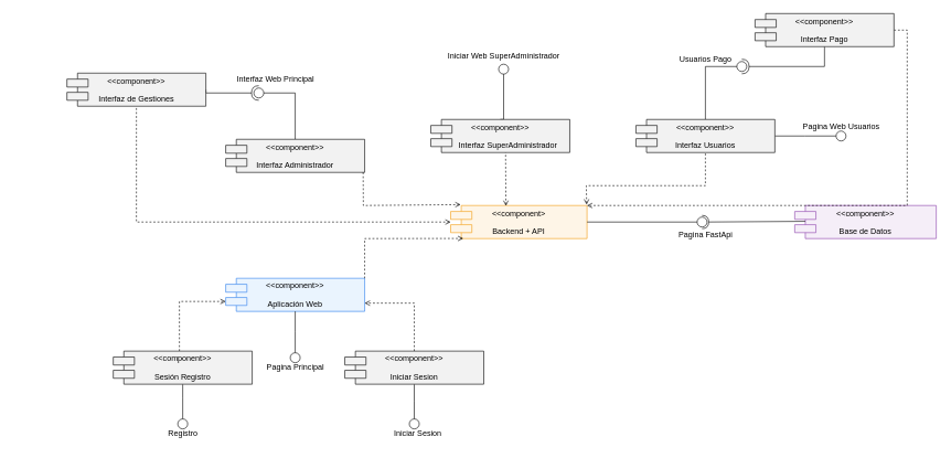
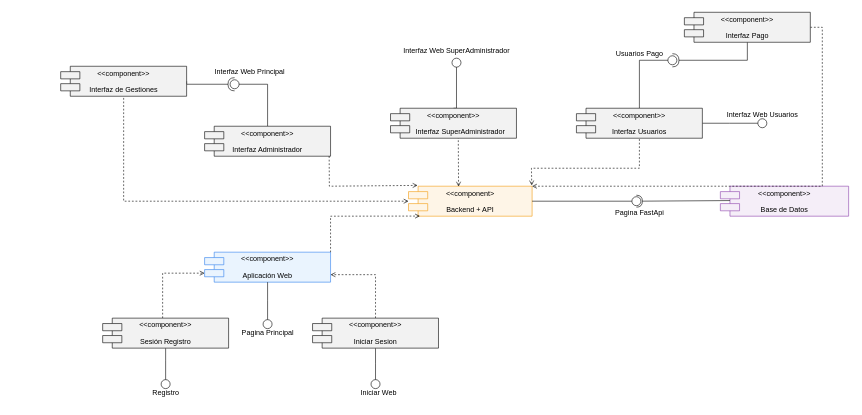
  <mxCell id="0" />
  <mxCell id="1" parent="0" />
  <mxCell id="2" value="&lt;&lt;component&gt;&gt;&#10;&#10;Aplicación Web" style="shape=component;align=center;verticalAlign=middle;rounded=0;shadow=0;glass=0;strokeColor=#2F80ED;fillColor=#EAF4FE;" parent="1" vertex="1"><mxGeometry x="340" y="420" width="210" height="50" as="geometry" /></mxCell>
  <mxCell id="3" style="edgeStyle=orthogonalEdgeStyle;rounded=0;orthogonalLoop=1;jettySize=auto;html=1;entryX=0.5;entryY=1;entryDx=0;entryDy=0;dashed=1;endArrow=none;endFill=0;startArrow=open;startFill=0;" parent="1" source="4" target="36" edge="1"><mxGeometry relative="1" as="geometry" /></mxCell>
  <mxCell id="4" value="&lt;&lt;component&gt;&#10;&#10;Backend + API" style="shape=component;align=center;verticalAlign=middle;rounded=0;shadow=0;glass=0;strokeColor=#F39C12;fillColor=#FEF5E7;" parent="1" vertex="1"><mxGeometry x="680" y="310" width="206.1" height="50" as="geometry" /></mxCell>
  <mxCell id="5" value="&lt;&lt;component&gt;&gt;&#10;&#10;Base de Datos" style="shape=component;align=center;verticalAlign=middle;rounded=0;shadow=0;glass=0;strokeColor=#8E44AD;fillColor=#F5EEF8;" parent="1" vertex="1"><mxGeometry x="1200" y="310" width="213.9" height="50" as="geometry" /></mxCell>
  <mxCell id="6" value="" style="rounded=0;orthogonalLoop=1;jettySize=auto;html=1;endArrow=halfCircle;endFill=0;endSize=8;strokeWidth=1;sketch=0;exitX=0.075;exitY=0.479;exitDx=0;exitDy=0;exitPerimeter=0;" parent="1" source="5" edge="1"><mxGeometry relative="1" as="geometry"><mxPoint x="1370" y="290" as="sourcePoint" /><mxPoint x="1060" y="335" as="targetPoint" /></mxGeometry></mxCell>
  <mxCell id="7" value="" style="rounded=0;orthogonalLoop=1;jettySize=auto;html=1;endArrow=oval;endFill=0;sketch=0;sourcePerimeterSpacing=0;targetPerimeterSpacing=0;endSize=15;exitX=1;exitY=0.5;exitDx=0;exitDy=0;" parent="1" source="4" edge="1"><mxGeometry relative="1" as="geometry"><mxPoint x="1410" y="364.66" as="sourcePoint" /><mxPoint x="1060" y="335" as="targetPoint" /><Array as="points" /></mxGeometry></mxCell>
  <mxCell id="8" value="" style="ellipse;whiteSpace=wrap;html=1;align=center;aspect=fixed;fillColor=none;strokeColor=none;resizable=0;perimeter=centerPerimeter;rotatable=0;allowArrows=0;points=[];outlineConnect=1;" parent="1" vertex="1"><mxGeometry x="25" y="220" width="10" height="10" as="geometry" /></mxCell>
  <mxCell id="9" value="" style="ellipse;whiteSpace=wrap;html=1;align=center;aspect=fixed;fillColor=none;strokeColor=none;resizable=0;perimeter=centerPerimeter;rotatable=0;allowArrows=0;points=[];outlineConnect=1;" parent="1" vertex="1"><mxGeometry x="20" y="290" width="10" height="10" as="geometry" /></mxCell>
  <mxCell id="10" style="edgeStyle=orthogonalEdgeStyle;rounded=0;orthogonalLoop=1;jettySize=auto;html=1;exitX=0.5;exitY=0;exitDx=0;exitDy=0;endArrow=oval;endFill=0;jumpSize=0;strokeWidth=1;endSize=15;" parent="1" source="11" edge="1"><mxGeometry relative="1" as="geometry"><mxPoint x="760" y="104" as="targetPoint" /><Array as="points"><mxPoint x="760" y="180" /><mxPoint x="760" y="104" /></Array></mxGeometry></mxCell>
  <mxCell id="11" value="&lt;&lt;component&gt;&gt;&#10;&#10;       Interfaz SuperAdministrador" style="shape=component;align=center;verticalAlign=middle;rounded=0;shadow=0;glass=0;strokeColor=#000000;fillColor=#F2F2F2;" parent="1" vertex="1"><mxGeometry x="650" y="180" width="210" height="50" as="geometry" /></mxCell>
  <mxCell id="12" style="edgeStyle=orthogonalEdgeStyle;rounded=0;orthogonalLoop=1;jettySize=auto;html=1;exitX=0.5;exitY=1;exitDx=0;exitDy=0;endArrow=oval;endFill=0;endSize=15;" parent="1" source="14" edge="1"><mxGeometry relative="1" as="geometry"><mxPoint x="275" y="640" as="targetPoint" /><Array as="points"><mxPoint x="275" y="600" /><mxPoint x="275" y="600" /></Array></mxGeometry></mxCell>
  <mxCell id="13" style="edgeStyle=orthogonalEdgeStyle;rounded=0;orthogonalLoop=1;jettySize=auto;html=1;entryX=0;entryY=0.7;entryDx=0;entryDy=0;dashed=1;endArrow=open;endFill=0;" parent="1" source="14" target="2" edge="1"><mxGeometry relative="1" as="geometry"><Array as="points"><mxPoint x="270" y="455" /></Array></mxGeometry></mxCell>
  <mxCell id="14" value="&lt;&lt;component&gt;&gt;&#10;&#10;Sesión Registro" style="shape=component;align=center;verticalAlign=middle;rounded=0;shadow=0;glass=0;strokeColor=#000000;fillColor=#F2F2F2;" parent="1" vertex="1"><mxGeometry x="170" y="530" width="210" height="50" as="geometry" /></mxCell>
  <mxCell id="15" style="edgeStyle=orthogonalEdgeStyle;rounded=0;orthogonalLoop=1;jettySize=auto;html=1;exitX=1;exitY=0.5;exitDx=0;exitDy=0;endArrow=oval;endFill=0;endSize=15;" edge="1" parent="1" source="17"><mxGeometry relative="1" as="geometry"><mxPoint x="1270" y="205" as="targetPoint" /></mxGeometry></mxCell>
  <mxCell id="16" style="edgeStyle=orthogonalEdgeStyle;rounded=0;orthogonalLoop=1;jettySize=auto;html=1;exitX=0.5;exitY=0;exitDx=0;exitDy=0;endArrow=oval;endFill=0;endSize=15;" edge="1" parent="1" source="17"><mxGeometry relative="1" as="geometry"><mxPoint x="1120" y="100" as="targetPoint" /><Array as="points"><mxPoint x="1065" y="100" /></Array></mxGeometry></mxCell>
  <mxCell id="17" value="&lt;&lt;component&gt;&gt;&#10;&#10;Interfaz Usuarios" style="shape=component;align=center;verticalAlign=middle;rounded=0;shadow=0;glass=0;strokeColor=#000000;fillColor=#F2F2F2;" parent="1" vertex="1"><mxGeometry x="960" y="180" width="210" height="50" as="geometry" /></mxCell>
- <mxCell id="18" value="Pagina Web Usuarios" style="text;html=1;align=center;verticalAlign=middle;resizable=0;points=[];autosize=1;strokeColor=none;fillColor=none;" parent="1" vertex="1"><mxGeometry x="1200" y="176" width="140" height="30" as="geometry" /></mxCell>
- <mxCell id="19" value="Iniciar Web SuperAdministrador" style="text;html=1;align=center;verticalAlign=middle;resizable=0;points=[];autosize=1;strokeColor=none;fillColor=none;" parent="1" vertex="1"><mxGeometry x="660" y="70" width="200" height="30" as="geometry" /></mxCell>
+ <mxCell id="18" value="Interfaz Web Usuarios" style="text;html=1;align=center;verticalAlign=middle;resizable=0;points=[];autosize=1;strokeColor=none;fillColor=none;" parent="1" vertex="1"><mxGeometry x="1200" y="176" width="140" height="30" as="geometry" /></mxCell>
+ <mxCell id="19" value="Interfaz Web SuperAdministrador" style="text;html=1;align=center;verticalAlign=middle;resizable=0;points=[];autosize=1;strokeColor=none;fillColor=none;" parent="1" vertex="1"><mxGeometry x="660" y="70" width="200" height="30" as="geometry" /></mxCell>
  <mxCell id="20" value="" style="endArrow=none;html=1;rounded=0;dashed=1;endFill=0;exitX=0.092;exitY=0.996;exitDx=0;exitDy=0;exitPerimeter=0;entryX=1;entryY=0;entryDx=0;entryDy=0;entryPerimeter=0;startArrow=open;startFill=0;" parent="1" source="4" target="2" edge="1"><mxGeometry width="50" height="50" relative="1" as="geometry"><mxPoint x="900" y="530" as="sourcePoint" /><mxPoint x="950" y="480" as="targetPoint" /><Array as="points"><mxPoint x="550" y="360" /></Array></mxGeometry></mxCell>
  <mxCell id="21" value="Pagina Principal" style="text;html=1;align=center;verticalAlign=middle;resizable=0;points=[];autosize=1;strokeColor=none;fillColor=none;" parent="1" vertex="1"><mxGeometry x="390" y="540" width="110" height="30" as="geometry" /></mxCell>
  <mxCell id="22" style="edgeStyle=orthogonalEdgeStyle;rounded=0;orthogonalLoop=1;jettySize=auto;html=1;exitX=0.5;exitY=0;exitDx=0;exitDy=0;endArrow=oval;endFill=0;endSize=15;" parent="1" source="23" edge="1"><mxGeometry relative="1" as="geometry"><mxPoint x="390" y="140" as="targetPoint" /><Array as="points"><mxPoint x="445" y="140" /></Array></mxGeometry></mxCell>
  <mxCell id="23" value="&lt;&lt;component&gt;&gt;&#10;&#10;Interfaz Administrador" style="shape=component;align=center;verticalAlign=middle;rounded=0;shadow=0;glass=0;strokeColor=#000000;fillColor=#F2F2F2;" parent="1" vertex="1"><mxGeometry x="340" y="210" width="210" height="50" as="geometry" /></mxCell>
  <mxCell id="24" style="edgeStyle=orthogonalEdgeStyle;rounded=0;orthogonalLoop=1;jettySize=auto;html=1;exitX=0.5;exitY=1;exitDx=0;exitDy=0;endArrow=oval;endFill=0;endSize=15;" parent="1" source="26" edge="1"><mxGeometry relative="1" as="geometry"><mxPoint x="625" y="640" as="targetPoint" /></mxGeometry></mxCell>
  <mxCell id="25" style="edgeStyle=orthogonalEdgeStyle;rounded=0;orthogonalLoop=1;jettySize=auto;html=1;exitX=0.5;exitY=0;exitDx=0;exitDy=0;entryX=1;entryY=0.75;entryDx=0;entryDy=0;endArrow=open;endFill=0;dashed=1;" parent="1" source="26" target="2" edge="1"><mxGeometry relative="1" as="geometry" /></mxCell>
  <mxCell id="26" value="&lt;&lt;component&gt;&gt;&#10;&#10;Iniciar Sesion" style="shape=component;align=center;verticalAlign=middle;rounded=0;shadow=0;glass=0;strokeColor=#000000;fillColor=#F2F2F2;" parent="1" vertex="1"><mxGeometry x="520" y="530" width="210" height="50" as="geometry" /></mxCell>
  <mxCell id="27" value="Pagina FastApi" style="text;html=1;align=center;verticalAlign=middle;resizable=0;points=[];autosize=1;strokeColor=none;fillColor=none;" parent="1" vertex="1"><mxGeometry x="1010" y="340" width="110" height="30" as="geometry" /></mxCell>
  <mxCell id="28" value="" style="endArrow=none;html=1;rounded=0;dashed=1;endFill=0;exitX=0.405;exitY=0.013;exitDx=0;exitDy=0;exitPerimeter=0;startArrow=open;startFill=0;" parent="1" source="4" edge="1"><mxGeometry width="50" height="50" relative="1" as="geometry"><mxPoint x="890" y="310" as="sourcePoint" /><mxPoint x="763" y="230" as="targetPoint" /></mxGeometry></mxCell>
  <mxCell id="29" value="Interfaz Web Principal" style="text;html=1;align=center;verticalAlign=middle;resizable=0;points=[];autosize=1;strokeColor=none;fillColor=none;" parent="1" vertex="1"><mxGeometry x="330" y="104" width="170" height="30" as="geometry" /></mxCell>
  <mxCell id="30" value="" style="endArrow=none;html=1;rounded=0;dashed=1;endFill=0;exitX=0.997;exitY=-0.027;exitDx=0;exitDy=0;exitPerimeter=0;entryX=0.5;entryY=1;entryDx=0;entryDy=0;startArrow=open;startFill=0;" parent="1" source="4" target="17" edge="1"><mxGeometry width="50" height="50" relative="1" as="geometry"><mxPoint x="760" y="350" as="sourcePoint" /><mxPoint x="810" y="300" as="targetPoint" /><Array as="points"><mxPoint x="885" y="280" /><mxPoint x="1065" y="280" /></Array></mxGeometry></mxCell>
  <mxCell id="31" value="" style="endArrow=none;html=1;rounded=0;exitX=0.073;exitY=-0.027;exitDx=0;exitDy=0;exitPerimeter=0;dashed=1;endFill=0;entryX=0.989;entryY=0.964;entryDx=0;entryDy=0;entryPerimeter=0;startArrow=open;startFill=0;" parent="1" source="4" target="23" edge="1"><mxGeometry width="50" height="50" relative="1" as="geometry"><mxPoint x="760" y="350" as="sourcePoint" /><mxPoint x="430" y="260" as="targetPoint" /><Array as="points"><mxPoint x="548" y="310" /></Array></mxGeometry></mxCell>
  <mxCell id="32" value="Registro" style="text;html=1;align=center;verticalAlign=middle;resizable=0;points=[];autosize=1;strokeColor=none;fillColor=none;" parent="1" vertex="1"><mxGeometry x="240" y="640" width="70" height="30" as="geometry" /></mxCell>
- <mxCell id="33" value="Iniciar Sesion" style="text;html=1;align=center;verticalAlign=middle;resizable=0;points=[];autosize=1;strokeColor=none;fillColor=none;" parent="1" vertex="1"><mxGeometry x="580" y="640" width="100" height="30" as="geometry" /></mxCell>
+ <mxCell id="33" value="Iniciar Web" style="text;html=1;align=center;verticalAlign=middle;resizable=0;points=[];autosize=1;strokeColor=none;fillColor=none;" parent="1" vertex="1"><mxGeometry x="580" y="640" width="100" height="30" as="geometry" /></mxCell>
  <mxCell id="34" style="edgeStyle=orthogonalEdgeStyle;rounded=0;orthogonalLoop=1;jettySize=auto;html=1;exitX=0.5;exitY=1;exitDx=0;exitDy=0;endArrow=oval;endFill=0;endSize=15;" parent="1" source="2" edge="1"><mxGeometry relative="1" as="geometry"><mxPoint x="445" y="540" as="targetPoint" /></mxGeometry></mxCell>
  <mxCell id="35" style="edgeStyle=orthogonalEdgeStyle;rounded=0;orthogonalLoop=1;jettySize=auto;html=1;exitX=1;exitY=0.5;exitDx=0;exitDy=0;endArrow=halfCircle;endFill=0;endSize=9;startSize=12;strokeWidth=1;" parent="1" source="36" edge="1"><mxGeometry relative="1" as="geometry"><mxPoint x="390" y="140" as="targetPoint" /><Array as="points"><mxPoint x="310" y="140" /></Array></mxGeometry></mxCell>
  <mxCell id="36" value="&lt;&lt;component&gt;&gt;&#10;&#10;Interfaz de Gestiones" style="shape=component;align=center;verticalAlign=middle;rounded=0;shadow=0;glass=0;strokeColor=#000000;fillColor=#F2F2F2;" parent="1" vertex="1"><mxGeometry x="100" y="110" width="210" height="50" as="geometry" /></mxCell>
  <mxCell id="37" style="edgeStyle=orthogonalEdgeStyle;rounded=0;orthogonalLoop=1;jettySize=auto;html=1;exitX=0.5;exitY=1;exitDx=0;exitDy=0;endArrow=halfCircle;endFill=0;endSize=9;" edge="1" parent="1" source="39"><mxGeometry relative="1" as="geometry"><mxPoint x="1120" y="100" as="targetPoint" /><Array as="points"><mxPoint x="1245" y="100" /></Array></mxGeometry></mxCell>
  <mxCell id="38" style="edgeStyle=orthogonalEdgeStyle;rounded=0;orthogonalLoop=1;jettySize=auto;html=1;exitX=1;exitY=0.5;exitDx=0;exitDy=0;dashed=1;endArrow=open;endFill=0;" edge="1" parent="1" source="39"><mxGeometry relative="1" as="geometry"><mxPoint x="886" y="310" as="targetPoint" /><Array as="points"><mxPoint x="1370" y="45" /><mxPoint x="1370" y="310" /></Array></mxGeometry></mxCell>
  <mxCell id="39" value="&lt;&lt;component&gt;&gt;&#10;&#10;Interfaz Pago" style="shape=component;align=center;verticalAlign=middle;rounded=0;shadow=0;glass=0;strokeColor=#000000;fillColor=#F2F2F2;" vertex="1" parent="1"><mxGeometry x="1140" y="20" width="210" height="50" as="geometry" /></mxCell>
  <mxCell id="40" value="Usuarios Pago" style="text;html=1;align=center;verticalAlign=middle;resizable=0;points=[];autosize=1;strokeColor=none;fillColor=none;" vertex="1" parent="1"><mxGeometry x="1015" y="74" width="100" height="30" as="geometry" /></mxCell>
